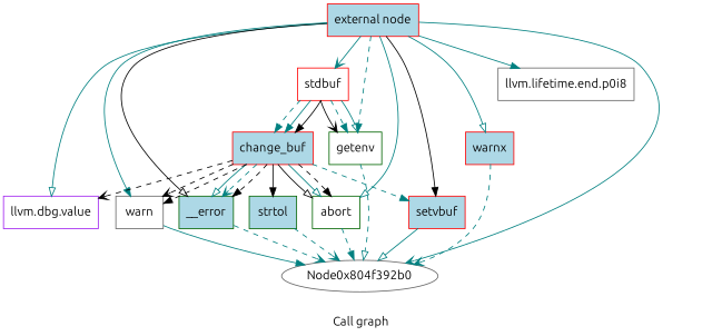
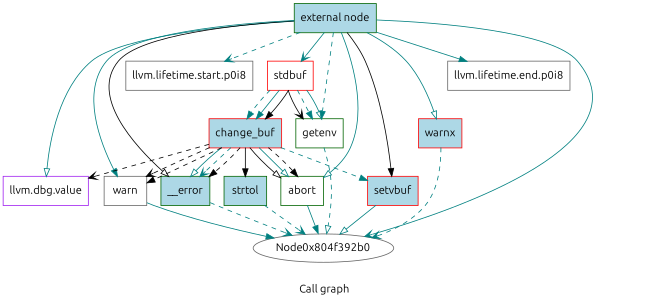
  digraph {
    fontname=Ubuntu
    label="Call graph"
    node [color=red fillcolor=white fontname=Ubuntu shape=record style=filled]
    edge [arrowhead=normal color=teal fontname=Ubuntu style=solid]
-   n1 [fillcolor=lightblue label="{external node}"]
+   n1 [color=darkgreen fillcolor=lightblue label="{external node}"]
    n2 [label="{stdbuf}"]
    n3 [color=darkgreen label="{getenv}"]
    n4 [color=purple label="{llvm.dbg.value}"]
+   n5 [color=gray40 label="{llvm.lifetime.start.p0i8}"]
    n6 [color=darkgreen fillcolor=lightblue label="{__error}"]
    n7 [color=darkgreen label="{abort}"]
    n8 [color=gray40 label="{warn}"]
    n9 [fillcolor=lightblue label="{warnx}"]
    n10 [fillcolor=lightblue label="{setvbuf}"]
    n11 [color=gray40 label="{llvm.lifetime.end.p0i8}"]
    Node0x804f392b0 [color=gray40 shape=""]
    n13 [fillcolor=lightblue label="{change_buf}"]
    n14 [color=darkgreen fillcolor=lightblue label="{strtol}"]
    n1 -> n2 [arrowhead=vee]
    n1 -> n3 [style=dashed]
    n1 -> n4 [arrowhead=onormal]
+   n1 -> n5 [arrowhead=vee style=dashed]
    n1 -> n6 [arrowhead=onormal color=black]
    n1 -> n7 [arrowhead=onormal]
    n1 -> n8
    n1 -> n9 [arrowhead=onormal]
    n1 -> n10 [color=black]
    n1 -> n11
    n1 -> Node0x804f392b0 [arrowhead=vee]
    n2 -> n3 [arrowhead=vee color=black]
    n2 -> n3 [style=dashed]
    n2 -> n3 [arrowhead=onormal]
    n2 -> n13 [style=dashed]
    n2 -> n13
    n2 -> n13 [color=black]
    n3 -> Node0x804f392b0 [arrowhead=onormal style=dashed]
    n6 -> Node0x804f392b0 [arrowhead=vee style=dashed]
-   n7 -> Node0x804f392b0 [style=dashed]
+   n7 -> Node0x804f392b0
    n8 -> Node0x804f392b0
    n9 -> Node0x804f392b0 [arrowhead=vee style=dashed]
    n10 -> Node0x804f392b0 [arrowhead=onormal]
    n13 -> n4 [arrowhead=vee color=black style=dashed]
    n13 -> n6 [arrowhead=onormal]
    n13 -> n6 [arrowhead=vee style=dashed]
    n13 -> n6 [color=black style=dashed]
    n13 -> n7 [arrowhead=onormal color=black]
    n13 -> n7 [arrowhead=onormal]
    n13 -> n7 [color=black style=dashed]
    n13 -> n8 [arrowhead=vee color=black style=dashed]
    n13 -> n8 [color=black style=dashed]
    n13 -> n10 [style=dashed]
    n13 -> n14 [color=black]
    n14 -> Node0x804f392b0 [arrowhead=vee style=dashed]
  }
